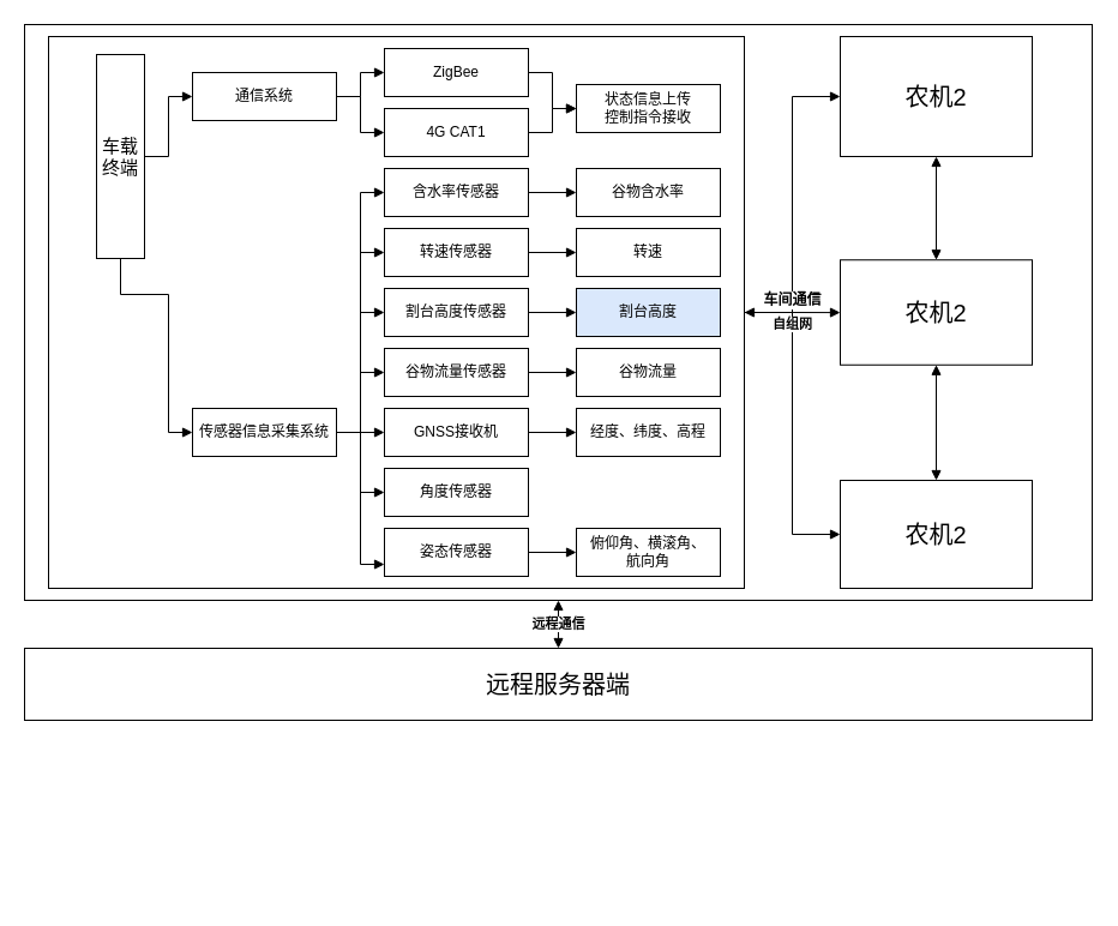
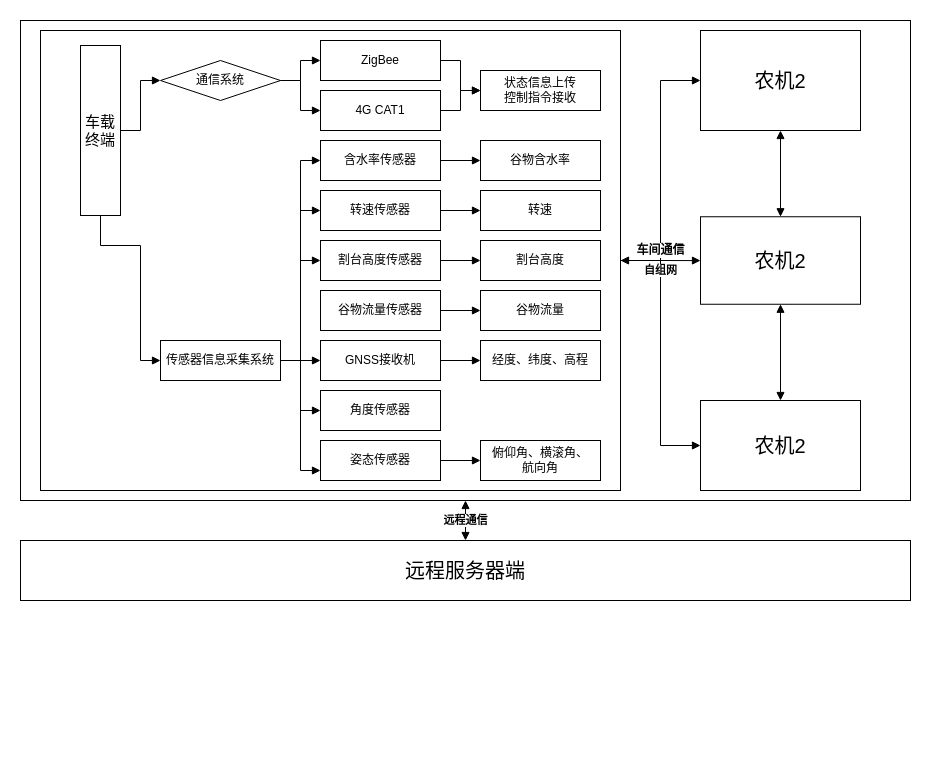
  <mxCell id="0" />
  <mxCell id="1" parent="0" />
  <mxCell id="2" style="edgeStyle=orthogonalEdgeStyle;rounded=0;orthogonalLoop=1;jettySize=auto;html=1;entryX=0.5;entryY=0;entryDx=0;entryDy=0;strokeColor=default;align=center;verticalAlign=middle;fontFamily=Helvetica;fontSize=11;fontColor=default;labelBackgroundColor=default;endArrow=block;endFill=1;startArrow=block;startFill=1;" parent="1" source="3" target="53" edge="1"><mxGeometry relative="1" as="geometry" /></mxCell>
  <mxCell id="3" value="" style="rounded=0;whiteSpace=wrap;html=1;fontFamily=Helvetica;fontSize=11;fontColor=default;labelBackgroundColor=default;" parent="1" vertex="1"><mxGeometry x="20" y="20" width="890" height="480" as="geometry" /></mxCell>
  <mxCell id="4" value="" style="edgeStyle=orthogonalEdgeStyle;rounded=0;orthogonalLoop=1;jettySize=auto;html=1;strokeColor=default;align=center;verticalAlign=middle;fontFamily=Helvetica;fontSize=11;fontColor=default;labelBackgroundColor=default;endArrow=block;endFill=1;" parent="1" source="7" target="36" edge="1"><mxGeometry relative="1" as="geometry" /></mxCell>
  <mxCell id="5" style="edgeStyle=orthogonalEdgeStyle;rounded=0;orthogonalLoop=1;jettySize=auto;html=1;entryX=0;entryY=0.5;entryDx=0;entryDy=0;strokeColor=default;align=center;verticalAlign=middle;fontFamily=Helvetica;fontSize=11;fontColor=default;labelBackgroundColor=default;endArrow=block;endFill=1;" parent="1" source="7" target="34" edge="1"><mxGeometry relative="1" as="geometry" /></mxCell>
  <mxCell id="6" style="edgeStyle=orthogonalEdgeStyle;rounded=0;orthogonalLoop=1;jettySize=auto;html=1;entryX=0;entryY=0.5;entryDx=0;entryDy=0;strokeColor=default;align=center;verticalAlign=middle;fontFamily=Helvetica;fontSize=11;fontColor=default;labelBackgroundColor=default;endArrow=block;endFill=1;startArrow=block;startFill=1;" parent="1" source="7" target="38" edge="1"><mxGeometry relative="1" as="geometry" /></mxCell>
  <mxCell id="7" value="" style="rounded=0;whiteSpace=wrap;html=1;fontFamily=Helvetica;fontSize=11;fontColor=default;labelBackgroundColor=default;" parent="1" vertex="1"><mxGeometry x="40" y="30" width="580" height="460" as="geometry" /></mxCell>
  <mxCell id="8" style="edgeStyle=orthogonalEdgeStyle;rounded=0;orthogonalLoop=1;jettySize=auto;html=1;entryX=0;entryY=0.5;entryDx=0;entryDy=0;strokeColor=default;align=center;verticalAlign=middle;fontFamily=Helvetica;fontSize=11;fontColor=default;labelBackgroundColor=default;endArrow=block;endFill=1;" parent="1" source="9" target="12" edge="1"><mxGeometry relative="1" as="geometry" /></mxCell>
  <mxCell id="9" value="&lt;font style=&quot;font-size: 15px;&quot;&gt;车载终端&lt;/font&gt;" style="rounded=0;whiteSpace=wrap;html=1;" parent="1" vertex="1"><mxGeometry x="80" y="45" width="40" height="170" as="geometry" /></mxCell>
  <mxCell id="10" value="" style="edgeStyle=orthogonalEdgeStyle;rounded=0;orthogonalLoop=1;jettySize=auto;html=1;strokeColor=default;align=center;verticalAlign=middle;fontFamily=Helvetica;fontSize=11;fontColor=default;labelBackgroundColor=default;endArrow=block;endFill=1;" parent="1" source="12" target="22" edge="1"><mxGeometry relative="1" as="geometry" /></mxCell>
  <mxCell id="11" style="edgeStyle=orthogonalEdgeStyle;rounded=0;orthogonalLoop=1;jettySize=auto;html=1;entryX=0;entryY=0.5;entryDx=0;entryDy=0;strokeColor=default;align=center;verticalAlign=middle;fontFamily=Helvetica;fontSize=11;fontColor=default;labelBackgroundColor=default;endArrow=block;endFill=1;" parent="1" source="12" target="24" edge="1"><mxGeometry relative="1" as="geometry" /></mxCell>
- <mxCell id="12" value="通信系统" style="rounded=0;whiteSpace=wrap;html=1;" parent="1" vertex="1"><mxGeometry x="160" y="60" width="120" height="40" as="geometry" /></mxCell>
+ <mxCell id="12" value="通信系统" style="rhombus;whiteSpace=wrap;html=1;" parent="1" vertex="1"><mxGeometry x="160" y="60" width="120" height="40" as="geometry" /></mxCell>
  <mxCell id="13" style="edgeStyle=orthogonalEdgeStyle;rounded=0;orthogonalLoop=1;jettySize=auto;html=1;entryX=0;entryY=0.5;entryDx=0;entryDy=0;strokeColor=default;align=center;verticalAlign=middle;fontFamily=Helvetica;fontSize=11;fontColor=default;labelBackgroundColor=default;endArrow=block;endFill=1;" parent="1" source="20" target="26" edge="1"><mxGeometry relative="1" as="geometry" /></mxCell>
  <mxCell id="14" style="edgeStyle=orthogonalEdgeStyle;rounded=0;orthogonalLoop=1;jettySize=auto;html=1;entryX=0;entryY=0.5;entryDx=0;entryDy=0;strokeColor=default;align=center;verticalAlign=middle;fontFamily=Helvetica;fontSize=11;fontColor=default;labelBackgroundColor=default;endArrow=block;endFill=1;" parent="1" source="20" target="27" edge="1"><mxGeometry relative="1" as="geometry" /></mxCell>
  <mxCell id="15" style="edgeStyle=orthogonalEdgeStyle;rounded=0;orthogonalLoop=1;jettySize=auto;html=1;entryX=0;entryY=0.75;entryDx=0;entryDy=0;strokeColor=default;align=center;verticalAlign=middle;fontFamily=Helvetica;fontSize=11;fontColor=default;labelBackgroundColor=default;endArrow=block;endFill=1;" parent="1" source="20" target="29" edge="1"><mxGeometry relative="1" as="geometry" /></mxCell>
- <mxCell id="16" style="edgeStyle=orthogonalEdgeStyle;rounded=0;orthogonalLoop=1;jettySize=auto;html=1;entryX=0;entryY=0.5;entryDx=0;entryDy=0;strokeColor=default;align=center;verticalAlign=middle;fontFamily=Helvetica;fontSize=11;fontColor=default;labelBackgroundColor=default;endArrow=block;endFill=1;" parent="1" source="20" target="42" edge="1"><mxGeometry relative="1" as="geometry" /></mxCell>
  <mxCell id="17" style="edgeStyle=orthogonalEdgeStyle;rounded=0;orthogonalLoop=1;jettySize=auto;html=1;entryX=0;entryY=0.5;entryDx=0;entryDy=0;strokeColor=default;align=center;verticalAlign=middle;fontFamily=Helvetica;fontSize=11;fontColor=default;labelBackgroundColor=default;endArrow=block;endFill=1;" parent="1" source="20" target="44" edge="1"><mxGeometry relative="1" as="geometry" /></mxCell>
  <mxCell id="18" style="edgeStyle=orthogonalEdgeStyle;rounded=0;orthogonalLoop=1;jettySize=auto;html=1;entryX=0;entryY=0.5;entryDx=0;entryDy=0;strokeColor=default;align=center;verticalAlign=middle;fontFamily=Helvetica;fontSize=11;fontColor=default;labelBackgroundColor=default;endArrow=block;endFill=1;" parent="1" source="20" target="46" edge="1"><mxGeometry relative="1" as="geometry" /></mxCell>
  <mxCell id="19" style="edgeStyle=orthogonalEdgeStyle;rounded=0;orthogonalLoop=1;jettySize=auto;html=1;entryX=0;entryY=0.5;entryDx=0;entryDy=0;strokeColor=default;align=center;verticalAlign=middle;fontFamily=Helvetica;fontSize=11;fontColor=default;labelBackgroundColor=default;endArrow=block;endFill=1;" parent="1" source="20" target="51" edge="1"><mxGeometry relative="1" as="geometry" /></mxCell>
  <mxCell id="20" value="传感器信息采集系统" style="rounded=0;whiteSpace=wrap;html=1;" parent="1" vertex="1"><mxGeometry x="160" y="340" width="120" height="40" as="geometry" /></mxCell>
  <mxCell id="21" style="edgeStyle=orthogonalEdgeStyle;rounded=0;orthogonalLoop=1;jettySize=auto;html=1;entryX=0;entryY=0.5;entryDx=0;entryDy=0;strokeColor=default;align=center;verticalAlign=middle;fontFamily=Helvetica;fontSize=11;fontColor=default;labelBackgroundColor=default;endArrow=block;endFill=1;" parent="1" source="22" target="33" edge="1"><mxGeometry relative="1" as="geometry" /></mxCell>
  <mxCell id="22" value="4G CAT1" style="whiteSpace=wrap;html=1;rounded=0;" parent="1" vertex="1"><mxGeometry x="320" y="90" width="120" height="40" as="geometry" /></mxCell>
  <mxCell id="23" style="edgeStyle=orthogonalEdgeStyle;rounded=0;orthogonalLoop=1;jettySize=auto;html=1;entryX=0;entryY=0.5;entryDx=0;entryDy=0;strokeColor=default;align=center;verticalAlign=middle;fontFamily=Helvetica;fontSize=11;fontColor=default;labelBackgroundColor=default;endArrow=block;endFill=1;" parent="1" source="24" target="33" edge="1"><mxGeometry relative="1" as="geometry" /></mxCell>
  <mxCell id="24" value="ZigBee" style="whiteSpace=wrap;html=1;rounded=0;" parent="1" vertex="1"><mxGeometry x="320" y="40" width="120" height="40" as="geometry" /></mxCell>
  <mxCell id="25" style="edgeStyle=orthogonalEdgeStyle;rounded=0;orthogonalLoop=1;jettySize=auto;html=1;entryX=0;entryY=0.5;entryDx=0;entryDy=0;endArrow=block;endFill=1;" parent="1" source="26" target="30" edge="1"><mxGeometry relative="1" as="geometry" /></mxCell>
  <mxCell id="26" value="GNSS接收机" style="whiteSpace=wrap;html=1;rounded=0;" parent="1" vertex="1"><mxGeometry x="320" y="340" width="120" height="40" as="geometry" /></mxCell>
  <mxCell id="27" value="角度传感器" style="whiteSpace=wrap;html=1;rounded=0;" parent="1" vertex="1"><mxGeometry x="320" y="390" width="120" height="40" as="geometry" /></mxCell>
  <mxCell id="28" style="edgeStyle=orthogonalEdgeStyle;rounded=0;orthogonalLoop=1;jettySize=auto;html=1;entryX=0;entryY=0.5;entryDx=0;entryDy=0;strokeColor=default;align=center;verticalAlign=middle;fontFamily=Helvetica;fontSize=11;fontColor=default;labelBackgroundColor=default;endArrow=block;endFill=1;" parent="1" source="29" target="31" edge="1"><mxGeometry relative="1" as="geometry" /></mxCell>
  <mxCell id="29" value="姿态传感器" style="whiteSpace=wrap;html=1;rounded=0;" parent="1" vertex="1"><mxGeometry x="320" y="440" width="120" height="40" as="geometry" /></mxCell>
  <mxCell id="30" value="经度、纬度、高程" style="whiteSpace=wrap;html=1;rounded=0;" parent="1" vertex="1"><mxGeometry x="480" y="340" width="120" height="40" as="geometry" /></mxCell>
  <mxCell id="31" value="俯仰角、横滚角、&lt;div&gt;航向角&lt;/div&gt;" style="whiteSpace=wrap;html=1;rounded=0;" parent="1" vertex="1"><mxGeometry x="480" y="440" width="120" height="40" as="geometry" /></mxCell>
  <mxCell id="32" style="edgeStyle=orthogonalEdgeStyle;rounded=0;orthogonalLoop=1;jettySize=auto;html=1;strokeColor=default;align=center;verticalAlign=middle;fontFamily=Helvetica;fontSize=11;fontColor=default;labelBackgroundColor=default;endArrow=block;endFill=1;" parent="1" source="9" edge="1"><mxGeometry relative="1" as="geometry"><mxPoint x="160" y="360" as="targetPoint" /><Array as="points"><mxPoint x="140" y="245" /><mxPoint x="140" y="360" /></Array></mxGeometry></mxCell>
  <mxCell id="33" value="状态信息上传&lt;div&gt;控制指令接收&lt;/div&gt;" style="whiteSpace=wrap;html=1;rounded=0;" parent="1" vertex="1"><mxGeometry x="480" y="70" width="120" height="40" as="geometry" /></mxCell>
  <mxCell id="34" value="&lt;font style=&quot;font-size: 20px;&quot;&gt;农机2&lt;/font&gt;" style="rounded=0;whiteSpace=wrap;html=1;fontFamily=Helvetica;fontSize=11;fontColor=default;labelBackgroundColor=default;strokeColor=default;align=center;verticalAlign=middle;fillColor=default;" parent="1" vertex="1"><mxGeometry x="700" y="30" width="160" height="100" as="geometry" /></mxCell>
  <mxCell id="35" style="edgeStyle=orthogonalEdgeStyle;rounded=0;orthogonalLoop=1;jettySize=auto;html=1;entryX=0.5;entryY=1;entryDx=0;entryDy=0;strokeColor=default;align=center;verticalAlign=middle;fontFamily=Helvetica;fontSize=11;fontColor=default;labelBackgroundColor=default;endArrow=block;endFill=1;startArrow=block;startFill=1;" parent="1" source="36" target="34" edge="1"><mxGeometry relative="1" as="geometry" /></mxCell>
  <mxCell id="36" value="&lt;font style=&quot;font-size: 20px;&quot;&gt;农机2&lt;/font&gt;" style="rounded=0;whiteSpace=wrap;html=1;fontFamily=Helvetica;fontSize=11;fontColor=default;labelBackgroundColor=default;strokeColor=default;align=center;verticalAlign=middle;fillColor=default;" parent="1" vertex="1"><mxGeometry x="700" y="216.25" width="160" height="87.5" as="geometry" /></mxCell>
  <mxCell id="37" style="edgeStyle=orthogonalEdgeStyle;rounded=0;orthogonalLoop=1;jettySize=auto;html=1;entryX=0.5;entryY=1;entryDx=0;entryDy=0;strokeColor=default;align=center;verticalAlign=middle;fontFamily=Helvetica;fontSize=11;fontColor=default;labelBackgroundColor=default;endArrow=block;endFill=1;startArrow=block;startFill=1;" parent="1" source="38" target="36" edge="1"><mxGeometry relative="1" as="geometry" /></mxCell>
  <mxCell id="38" value="&lt;font style=&quot;font-size: 20px;&quot;&gt;农机2&lt;/font&gt;" style="rounded=0;whiteSpace=wrap;html=1;fontFamily=Helvetica;fontSize=11;fontColor=default;labelBackgroundColor=default;strokeColor=default;align=center;verticalAlign=middle;fillColor=default;" parent="1" vertex="1"><mxGeometry x="700" y="400" width="160" height="90" as="geometry" /></mxCell>
  <mxCell id="39" value="&lt;font style=&quot;font-size: 12px;&quot;&gt;车间通信&lt;/font&gt;" style="text;strokeColor=none;fillColor=none;html=1;fontSize=11;fontStyle=1;verticalAlign=middle;align=center;fontFamily=Helvetica;fontColor=default;labelBackgroundColor=default;" parent="1" vertex="1"><mxGeometry x="610" y="230" width="100" height="40" as="geometry" /></mxCell>
  <mxCell id="40" style="edgeStyle=orthogonalEdgeStyle;rounded=0;orthogonalLoop=1;jettySize=auto;html=1;entryX=0;entryY=0.5;entryDx=0;entryDy=0;strokeColor=default;align=center;verticalAlign=middle;fontFamily=Helvetica;fontSize=11;fontColor=default;labelBackgroundColor=default;endArrow=block;endFill=1;" parent="1" edge="1"><mxGeometry relative="1" as="geometry"><mxPoint x="897" y="750" as="sourcePoint" /></mxGeometry></mxCell>
  <mxCell id="41" style="edgeStyle=orthogonalEdgeStyle;rounded=0;orthogonalLoop=1;jettySize=auto;html=1;entryX=0;entryY=0.5;entryDx=0;entryDy=0;strokeColor=default;align=center;verticalAlign=middle;fontFamily=Helvetica;fontSize=11;fontColor=default;labelBackgroundColor=default;endArrow=block;endFill=1;" parent="1" source="42" target="49" edge="1"><mxGeometry relative="1" as="geometry" /></mxCell>
  <mxCell id="42" value="谷物流量传感器" style="whiteSpace=wrap;html=1;rounded=0;" parent="1" vertex="1"><mxGeometry x="320" y="290" width="120" height="40" as="geometry" /></mxCell>
  <mxCell id="43" style="edgeStyle=orthogonalEdgeStyle;rounded=0;orthogonalLoop=1;jettySize=auto;html=1;entryX=0;entryY=0.5;entryDx=0;entryDy=0;strokeColor=default;align=center;verticalAlign=middle;fontFamily=Helvetica;fontSize=11;fontColor=default;labelBackgroundColor=default;endArrow=block;endFill=1;" parent="1" source="44" target="48" edge="1"><mxGeometry relative="1" as="geometry" /></mxCell>
  <mxCell id="44" value="割台高度传感器" style="whiteSpace=wrap;html=1;rounded=0;" parent="1" vertex="1"><mxGeometry x="320" y="240" width="120" height="40" as="geometry" /></mxCell>
  <mxCell id="45" style="edgeStyle=orthogonalEdgeStyle;rounded=0;orthogonalLoop=1;jettySize=auto;html=1;entryX=0;entryY=0.5;entryDx=0;entryDy=0;strokeColor=default;align=center;verticalAlign=middle;fontFamily=Helvetica;fontSize=11;fontColor=default;labelBackgroundColor=default;endArrow=block;endFill=1;" parent="1" source="46" target="47" edge="1"><mxGeometry relative="1" as="geometry" /></mxCell>
  <mxCell id="46" value="转速传感器" style="whiteSpace=wrap;html=1;rounded=0;" parent="1" vertex="1"><mxGeometry x="320" y="190" width="120" height="40" as="geometry" /></mxCell>
  <mxCell id="47" value="转速" style="whiteSpace=wrap;html=1;rounded=0;" parent="1" vertex="1"><mxGeometry x="480" y="190" width="120" height="40" as="geometry" /></mxCell>
- <mxCell id="48" value="割台高度" style="whiteSpace=wrap;html=1;rounded=0;fillColor=#dae8fc;" parent="1" vertex="1"><mxGeometry x="480" y="240" width="120" height="40" as="geometry" /></mxCell>
+ <mxCell id="48" value="割台高度" style="whiteSpace=wrap;html=1;rounded=0;" parent="1" vertex="1"><mxGeometry x="480" y="240" width="120" height="40" as="geometry" /></mxCell>
  <mxCell id="49" value="谷物流量" style="whiteSpace=wrap;html=1;rounded=0;" parent="1" vertex="1"><mxGeometry x="480" y="290" width="120" height="40" as="geometry" /></mxCell>
  <mxCell id="50" style="edgeStyle=orthogonalEdgeStyle;rounded=0;orthogonalLoop=1;jettySize=auto;html=1;entryX=0;entryY=0.5;entryDx=0;entryDy=0;strokeColor=default;align=center;verticalAlign=middle;fontFamily=Helvetica;fontSize=11;fontColor=default;labelBackgroundColor=default;endArrow=block;endFill=1;" parent="1" source="51" target="52" edge="1"><mxGeometry relative="1" as="geometry" /></mxCell>
  <mxCell id="51" value="含水率传感器" style="whiteSpace=wrap;html=1;rounded=0;" parent="1" vertex="1"><mxGeometry x="320" y="140" width="120" height="40" as="geometry" /></mxCell>
  <mxCell id="52" value="谷物含水率" style="whiteSpace=wrap;html=1;rounded=0;" parent="1" vertex="1"><mxGeometry x="480" y="140" width="120" height="40" as="geometry" /></mxCell>
  <mxCell id="53" value="&lt;font style=&quot;font-size: 20px;&quot;&gt;远程服务器端&lt;/font&gt;" style="rounded=0;whiteSpace=wrap;html=1;fontFamily=Helvetica;fontSize=11;fontColor=default;labelBackgroundColor=default;" parent="1" vertex="1"><mxGeometry x="20" y="540" width="890" height="60" as="geometry" /></mxCell>
  <mxCell id="54" value="自组网" style="text;strokeColor=none;fillColor=none;html=1;fontSize=11;fontStyle=1;verticalAlign=middle;align=center;fontFamily=Helvetica;fontColor=default;labelBackgroundColor=default;" parent="1" vertex="1"><mxGeometry x="610" y="250" width="100" height="40" as="geometry" /></mxCell>
  <mxCell id="55" value="远程通信" style="text;strokeColor=none;fillColor=none;html=1;fontSize=11;fontStyle=1;verticalAlign=middle;align=center;fontFamily=Helvetica;fontColor=default;labelBackgroundColor=default;" parent="1" vertex="1"><mxGeometry x="415" y="500" width="100" height="40" as="geometry" /></mxCell>
